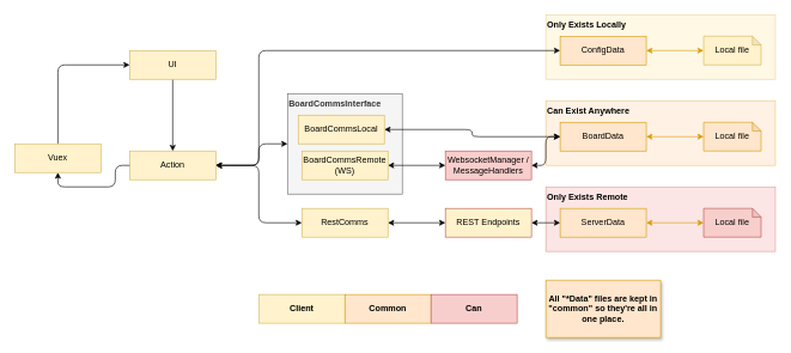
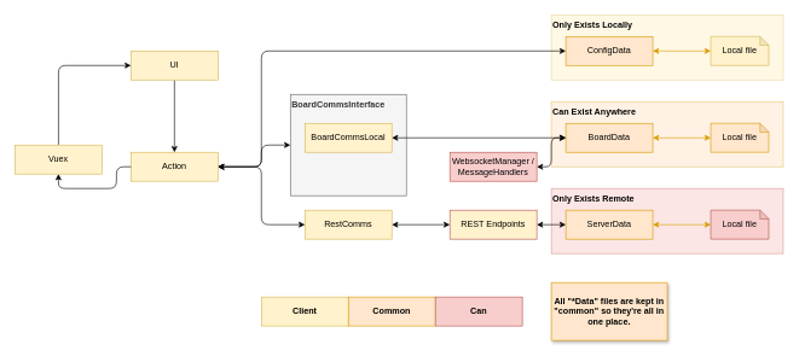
  <mxCell id="0" />
  <mxCell id="1" parent="0" />
  <mxCell id="2" value="All &quot;*Data&quot; files are kept in &quot;common&quot; so they're all in one place." style="rounded=0;whiteSpace=wrap;html=1;fillColor=#ffe6cc;strokeColor=#d79b00;fontStyle=1;glass=0;shadow=1;" parent="1" vertex="1"><mxGeometry x="760" y="390" width="160" height="80" as="geometry" /></mxCell>
  <mxCell id="3" value="Only Exists Remote" style="rounded=0;whiteSpace=wrap;html=1;sketch=0;strokeWidth=1;fillColor=#f8cecc;strokeColor=#b85450;fontStyle=1;align=left;verticalAlign=top;opacity=50;" parent="1" vertex="1"><mxGeometry x="760" y="260" width="320" height="90" as="geometry" /></mxCell>
  <mxCell id="4" value="Can Exist Anywhere" style="rounded=0;whiteSpace=wrap;html=1;sketch=0;strokeWidth=1;fillColor=#ffe6cc;strokeColor=#d79b00;fontStyle=1;align=left;verticalAlign=top;opacity=50;" parent="1" vertex="1"><mxGeometry x="760" y="140" width="320" height="90" as="geometry" /></mxCell>
  <mxCell id="5" value="Only Exists Locally" style="rounded=0;whiteSpace=wrap;html=1;sketch=0;strokeWidth=1;fillColor=#fff2cc;strokeColor=#d6b656;fontStyle=1;align=left;verticalAlign=top;opacity=50;" parent="1" vertex="1"><mxGeometry x="760" y="20" width="320" height="90" as="geometry" /></mxCell>
  <mxCell id="6" style="edgeStyle=orthogonalEdgeStyle;rounded=1;orthogonalLoop=1;jettySize=auto;html=1;exitX=1;exitY=0.5;exitDx=0;exitDy=0;entryX=0;entryY=0.5;entryDx=0;entryDy=0;startArrow=classic;startFill=1;" parent="1" source="8" target="33" edge="1"><mxGeometry relative="1" as="geometry"><Array as="points"><mxPoint x="360" y="230" /><mxPoint x="360" y="70" /></Array></mxGeometry></mxCell>
  <mxCell id="7" style="edgeStyle=orthogonalEdgeStyle;rounded=1;orthogonalLoop=1;jettySize=auto;html=1;exitX=1;exitY=0.5;exitDx=0;exitDy=0;entryX=0;entryY=0.5;entryDx=0;entryDy=0;strokeColor=default;startArrow=classic;startFill=1;" parent="1" source="8" target="37" edge="1"><mxGeometry relative="1" as="geometry" /></mxCell>
  <mxCell id="8" value="Action" style="rounded=0;whiteSpace=wrap;html=1;verticalAlign=middle;fontStyle=0;align=center;fillColor=#fff2cc;strokeColor=#d6b656;strokeWidth=1;" parent="1" vertex="1"><mxGeometry x="180" y="210" width="120" height="40" as="geometry" /></mxCell>
  <mxCell id="9" value="BoardCommsInterface" style="rounded=0;whiteSpace=wrap;html=1;verticalAlign=top;fontStyle=1;align=left;fillColor=#f5f5f5;fontColor=#333333;strokeColor=#666666;strokeWidth=1;" parent="1" vertex="1"><mxGeometry x="400" y="130" width="160" height="140" as="geometry" /></mxCell>
  <mxCell id="10" style="edgeStyle=orthogonalEdgeStyle;rounded=1;orthogonalLoop=1;jettySize=auto;html=1;exitX=1;exitY=0.5;exitDx=0;exitDy=0;entryX=0;entryY=0.5;entryDx=0;entryDy=0;entryPerimeter=0;startArrow=classic;startFill=1;fillColor=#ffe6cc;strokeColor=#d79b00;" parent="1" source="11" target="18" edge="1"><mxGeometry relative="1" as="geometry" /></mxCell>
  <mxCell id="11" value="BoardData" style="rounded=0;whiteSpace=wrap;html=1;fillColor=#ffe6cc;strokeColor=#d79b00;strokeWidth=1;" parent="1" vertex="1"><mxGeometry x="780" y="170" width="120" height="40" as="geometry" /></mxCell>
  <mxCell id="12" style="edgeStyle=orthogonalEdgeStyle;rounded=1;orthogonalLoop=1;jettySize=auto;html=1;exitX=1;exitY=0.5;exitDx=0;exitDy=0;entryX=0;entryY=0.5;entryDx=0;entryDy=0;startArrow=classic;startFill=1;" parent="1" source="13" target="17" edge="1"><mxGeometry relative="1" as="geometry" /></mxCell>
  <mxCell id="13" value="REST Endpoints" style="rounded=0;whiteSpace=wrap;html=1;fillColor=#fff2cc;strokeColor=#b85450;strokeWidth=1;" parent="1" vertex="1"><mxGeometry x="620" y="290" width="120" height="40" as="geometry" /></mxCell>
- <mxCell id="14" style="edgeStyle=orthogonalEdgeStyle;rounded=1;orthogonalLoop=1;jettySize=auto;html=1;exitX=1;exitY=0.5;exitDx=0;exitDy=0;entryX=0;entryY=0.5;entryDx=0;entryDy=0;startArrow=classic;startFill=1;" parent="1" source="15" target="28" edge="1"><mxGeometry relative="1" as="geometry" /></mxCell>
- <mxCell id="15" value="BoardCommsRemote&lt;br&gt;(WS)" style="rounded=0;whiteSpace=wrap;html=1;fillColor=#fff2cc;strokeColor=#d6b656;strokeWidth=1;" parent="1" vertex="1"><mxGeometry x="420" y="210" width="120" height="40" as="geometry" /></mxCell>
  <mxCell id="16" style="edgeStyle=orthogonalEdgeStyle;rounded=1;orthogonalLoop=1;jettySize=auto;html=1;exitX=1;exitY=0.5;exitDx=0;exitDy=0;entryX=0;entryY=0.5;entryDx=0;entryDy=0;entryPerimeter=0;startArrow=classic;startFill=1;fillColor=#ffe6cc;strokeColor=#d79b00;" parent="1" source="17" target="35" edge="1"><mxGeometry relative="1" as="geometry"><mxPoint x="980" y="320" as="targetPoint" /></mxGeometry></mxCell>
  <mxCell id="17" value="ServerData" style="rounded=0;whiteSpace=wrap;html=1;fillColor=#ffe6cc;strokeColor=#d79b00;strokeWidth=1;" parent="1" vertex="1"><mxGeometry x="780" y="290" width="120" height="40" as="geometry" /></mxCell>
  <mxCell id="18" value="Local file" style="shape=note;whiteSpace=wrap;html=1;backgroundOutline=1;darkOpacity=0.05;fillColor=#ffe6cc;strokeColor=#d79b00;size=12;strokeWidth=1;" parent="1" vertex="1"><mxGeometry x="980" y="170" width="80" height="40" as="geometry" /></mxCell>
  <mxCell id="19" style="edgeStyle=orthogonalEdgeStyle;rounded=1;orthogonalLoop=1;jettySize=auto;html=1;exitX=1;exitY=0.5;exitDx=0;exitDy=0;entryX=0;entryY=0.5;entryDx=0;entryDy=0;startArrow=classic;startFill=1;" parent="1" source="20" target="11" edge="1"><mxGeometry relative="1" as="geometry" /></mxCell>
- <mxCell id="20" value="BoardCommsLocal" style="rounded=0;whiteSpace=wrap;html=1;fillColor=#fff2cc;strokeColor=#d6b656;strokeWidth=1;" parent="1" vertex="1"><mxGeometry x="415" y="160" width="120" height="40" as="geometry" /></mxCell>
+ <mxCell id="20" value="BoardCommsLocal" style="rounded=0;whiteSpace=wrap;html=1;fillColor=#fff2cc;strokeColor=#d6b656;strokeWidth=1;" parent="1" vertex="1"><mxGeometry x="420" y="170" width="120" height="40" as="geometry" /></mxCell>
  <mxCell id="21" style="edgeStyle=orthogonalEdgeStyle;rounded=1;orthogonalLoop=1;jettySize=auto;html=1;entryX=0;entryY=0.5;entryDx=0;entryDy=0;startArrow=classic;startFill=1;exitX=1;exitY=0.5;exitDx=0;exitDy=0;" parent="1" source="8" target="9" edge="1"><mxGeometry relative="1" as="geometry"><mxPoint x="360" y="300" as="sourcePoint" /><Array as="points"><mxPoint x="360" y="230" /><mxPoint x="360" y="200" /></Array></mxGeometry></mxCell>
  <mxCell id="22" style="edgeStyle=orthogonalEdgeStyle;rounded=1;orthogonalLoop=1;jettySize=auto;html=1;exitX=0;exitY=0.5;exitDx=0;exitDy=0;entryX=0.5;entryY=1;entryDx=0;entryDy=0;startArrow=none;startFill=0;" parent="1" source="8" target="26" edge="1"><mxGeometry relative="1" as="geometry"><mxPoint x="180" y="190" as="sourcePoint" /></mxGeometry></mxCell>
  <mxCell id="23" style="edgeStyle=orthogonalEdgeStyle;rounded=1;orthogonalLoop=1;jettySize=auto;html=1;exitX=0.5;exitY=1;exitDx=0;exitDy=0;entryX=0.5;entryY=0;entryDx=0;entryDy=0;startArrow=none;startFill=0;" parent="1" source="24" target="8" edge="1"><mxGeometry relative="1" as="geometry"><mxPoint x="240" y="170" as="targetPoint" /></mxGeometry></mxCell>
  <mxCell id="24" value="UI" style="rounded=0;whiteSpace=wrap;html=1;fillColor=#fff2cc;strokeColor=#d6b656;strokeWidth=1;" parent="1" vertex="1"><mxGeometry x="180" y="70" width="120" height="40" as="geometry" /></mxCell>
  <mxCell id="25" style="edgeStyle=orthogonalEdgeStyle;rounded=1;orthogonalLoop=1;jettySize=auto;html=1;exitX=0.5;exitY=0;exitDx=0;exitDy=0;entryX=0;entryY=0.5;entryDx=0;entryDy=0;startArrow=none;startFill=0;" parent="1" source="26" target="24" edge="1"><mxGeometry relative="1" as="geometry" /></mxCell>
  <mxCell id="26" value="Vuex" style="rounded=0;whiteSpace=wrap;html=1;fillColor=#fff2cc;strokeColor=#d6b656;strokeWidth=1;" parent="1" vertex="1"><mxGeometry x="20" y="200" width="120" height="40" as="geometry" /></mxCell>
  <mxCell id="27" style="edgeStyle=orthogonalEdgeStyle;rounded=1;orthogonalLoop=1;jettySize=auto;html=1;exitX=1;exitY=0.5;exitDx=0;exitDy=0;entryX=0;entryY=0.5;entryDx=0;entryDy=0;startArrow=classic;startFill=1;" parent="1" source="28" target="11" edge="1"><mxGeometry relative="1" as="geometry" /></mxCell>
  <mxCell id="28" value="WebsocketManager /&lt;br&gt;MessageHandlers" style="rounded=0;whiteSpace=wrap;html=1;fillColor=#f8cecc;strokeColor=#b85450;strokeWidth=1;" parent="1" vertex="1"><mxGeometry x="620" y="210" width="120" height="40" as="geometry" /></mxCell>
  <mxCell id="29" value="Client" style="rounded=0;whiteSpace=wrap;html=1;fillColor=#fff2cc;strokeColor=#d6b656;fontStyle=1" parent="1" vertex="1"><mxGeometry x="360" y="410" width="120" height="40" as="geometry" /></mxCell>
  <mxCell id="30" value="Common" style="rounded=0;whiteSpace=wrap;html=1;fillColor=#ffe6cc;strokeColor=#d79b00;fontStyle=1" parent="1" vertex="1"><mxGeometry x="480" y="410" width="120" height="40" as="geometry" /></mxCell>
  <mxCell id="31" value="Can" style="rounded=0;whiteSpace=wrap;html=1;fillColor=#f8cecc;strokeColor=#b85450;fontStyle=1" parent="1" vertex="1"><mxGeometry x="600" y="410" width="120" height="40" as="geometry" /></mxCell>
  <mxCell id="32" value="" style="edgeStyle=orthogonalEdgeStyle;rounded=1;orthogonalLoop=1;jettySize=auto;html=1;startArrow=classic;startFill=1;fillColor=#ffe6cc;strokeColor=#d79b00;" parent="1" source="33" target="34" edge="1"><mxGeometry relative="1" as="geometry" /></mxCell>
  <mxCell id="33" value="ConfigData" style="rounded=0;whiteSpace=wrap;html=1;fillColor=#ffe6cc;strokeColor=#d79b00;strokeWidth=1;" parent="1" vertex="1"><mxGeometry x="780" y="50" width="120" height="40" as="geometry" /></mxCell>
  <mxCell id="34" value="Local file" style="shape=note;whiteSpace=wrap;html=1;backgroundOutline=1;darkOpacity=0.05;fillColor=#fff2cc;strokeColor=#d6b656;size=12;strokeWidth=1;" parent="1" vertex="1"><mxGeometry x="980" y="50" width="80" height="40" as="geometry" /></mxCell>
  <mxCell id="35" value="Local file" style="shape=note;whiteSpace=wrap;html=1;backgroundOutline=1;darkOpacity=0.05;fillColor=#f8cecc;strokeColor=#b85450;size=12;strokeWidth=1;" parent="1" vertex="1"><mxGeometry x="980" y="290" width="80" height="40" as="geometry" /></mxCell>
  <mxCell id="36" style="edgeStyle=orthogonalEdgeStyle;rounded=1;orthogonalLoop=1;jettySize=auto;html=1;exitX=1;exitY=0.5;exitDx=0;exitDy=0;entryX=0;entryY=0.5;entryDx=0;entryDy=0;strokeColor=default;startArrow=classic;startFill=1;" parent="1" source="37" target="13" edge="1"><mxGeometry relative="1" as="geometry" /></mxCell>
  <mxCell id="37" value="RestComms" style="rounded=0;whiteSpace=wrap;html=1;fillColor=#fff2cc;strokeColor=#d6b656;strokeWidth=1;" parent="1" vertex="1"><mxGeometry x="420" y="290" width="120" height="40" as="geometry" /></mxCell>
